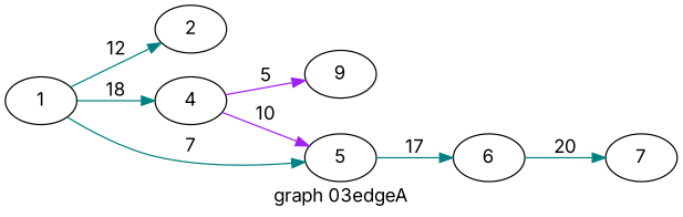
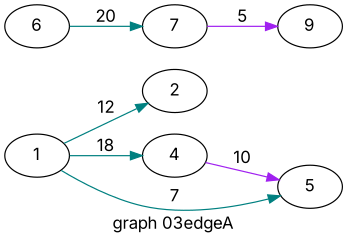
  digraph {
    fontname=Inter
    label="graph 03edgeA"
    rankdir=LR
    node [fontname=Inter]
    edge [color=teal fontname=Inter]
    1
    2
    4
    5
    6
    7
    n7 [label=9]
    1 -> 2 [label=" 12 "]
    1 -> 4 [label=" 18 "]
    1 -> 5 [label=" 7 "]
    4 -> 5 [color=purple label=" 10 "]
-   5 -> 6 [label=" 17 "]
    6 -> 7 [label=" 20 "]
-   4 -> n7 [color=purple label=" 5 "]
+   7 -> n7 [color=purple label=" 5 "]
  }
